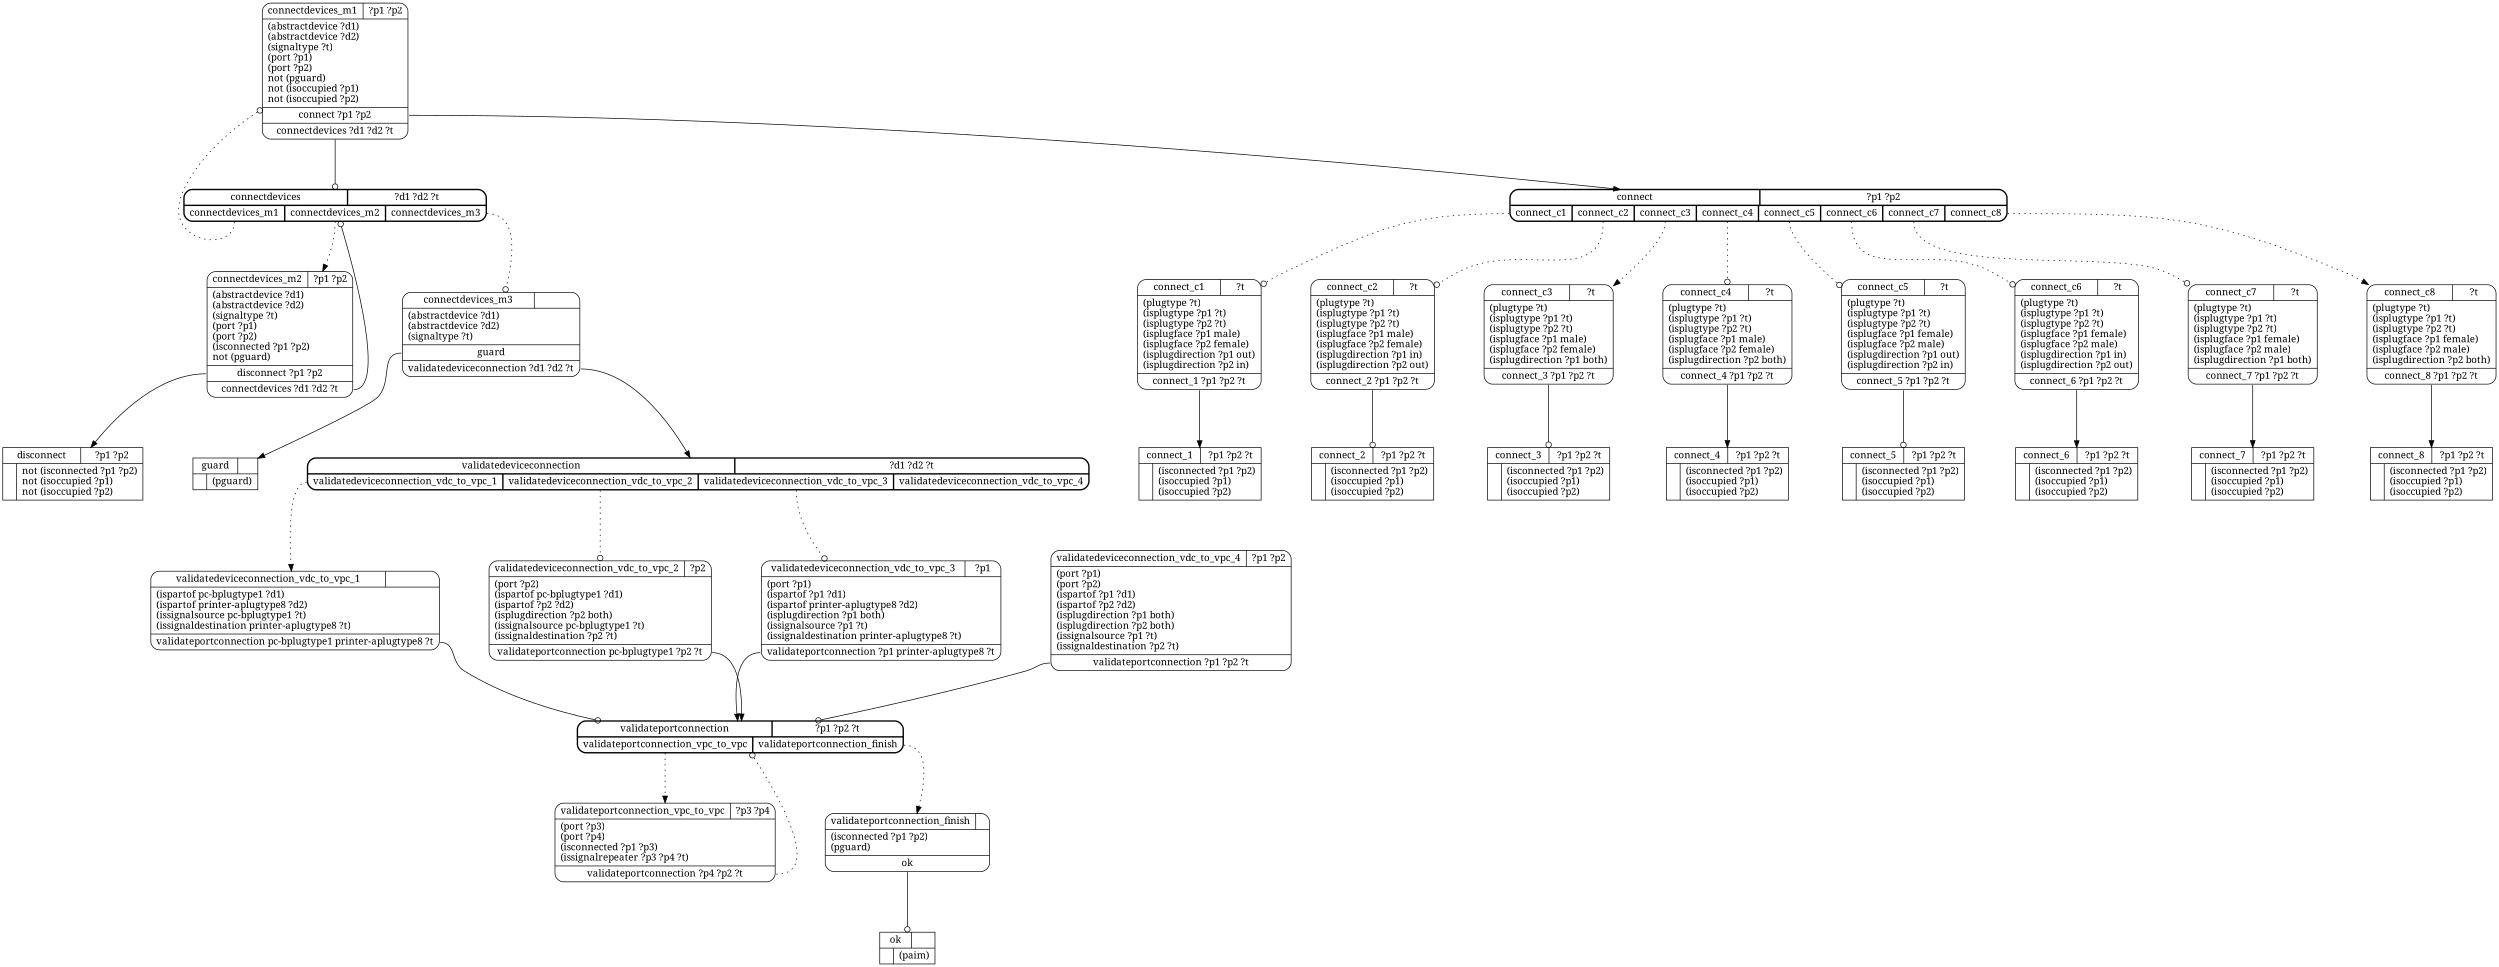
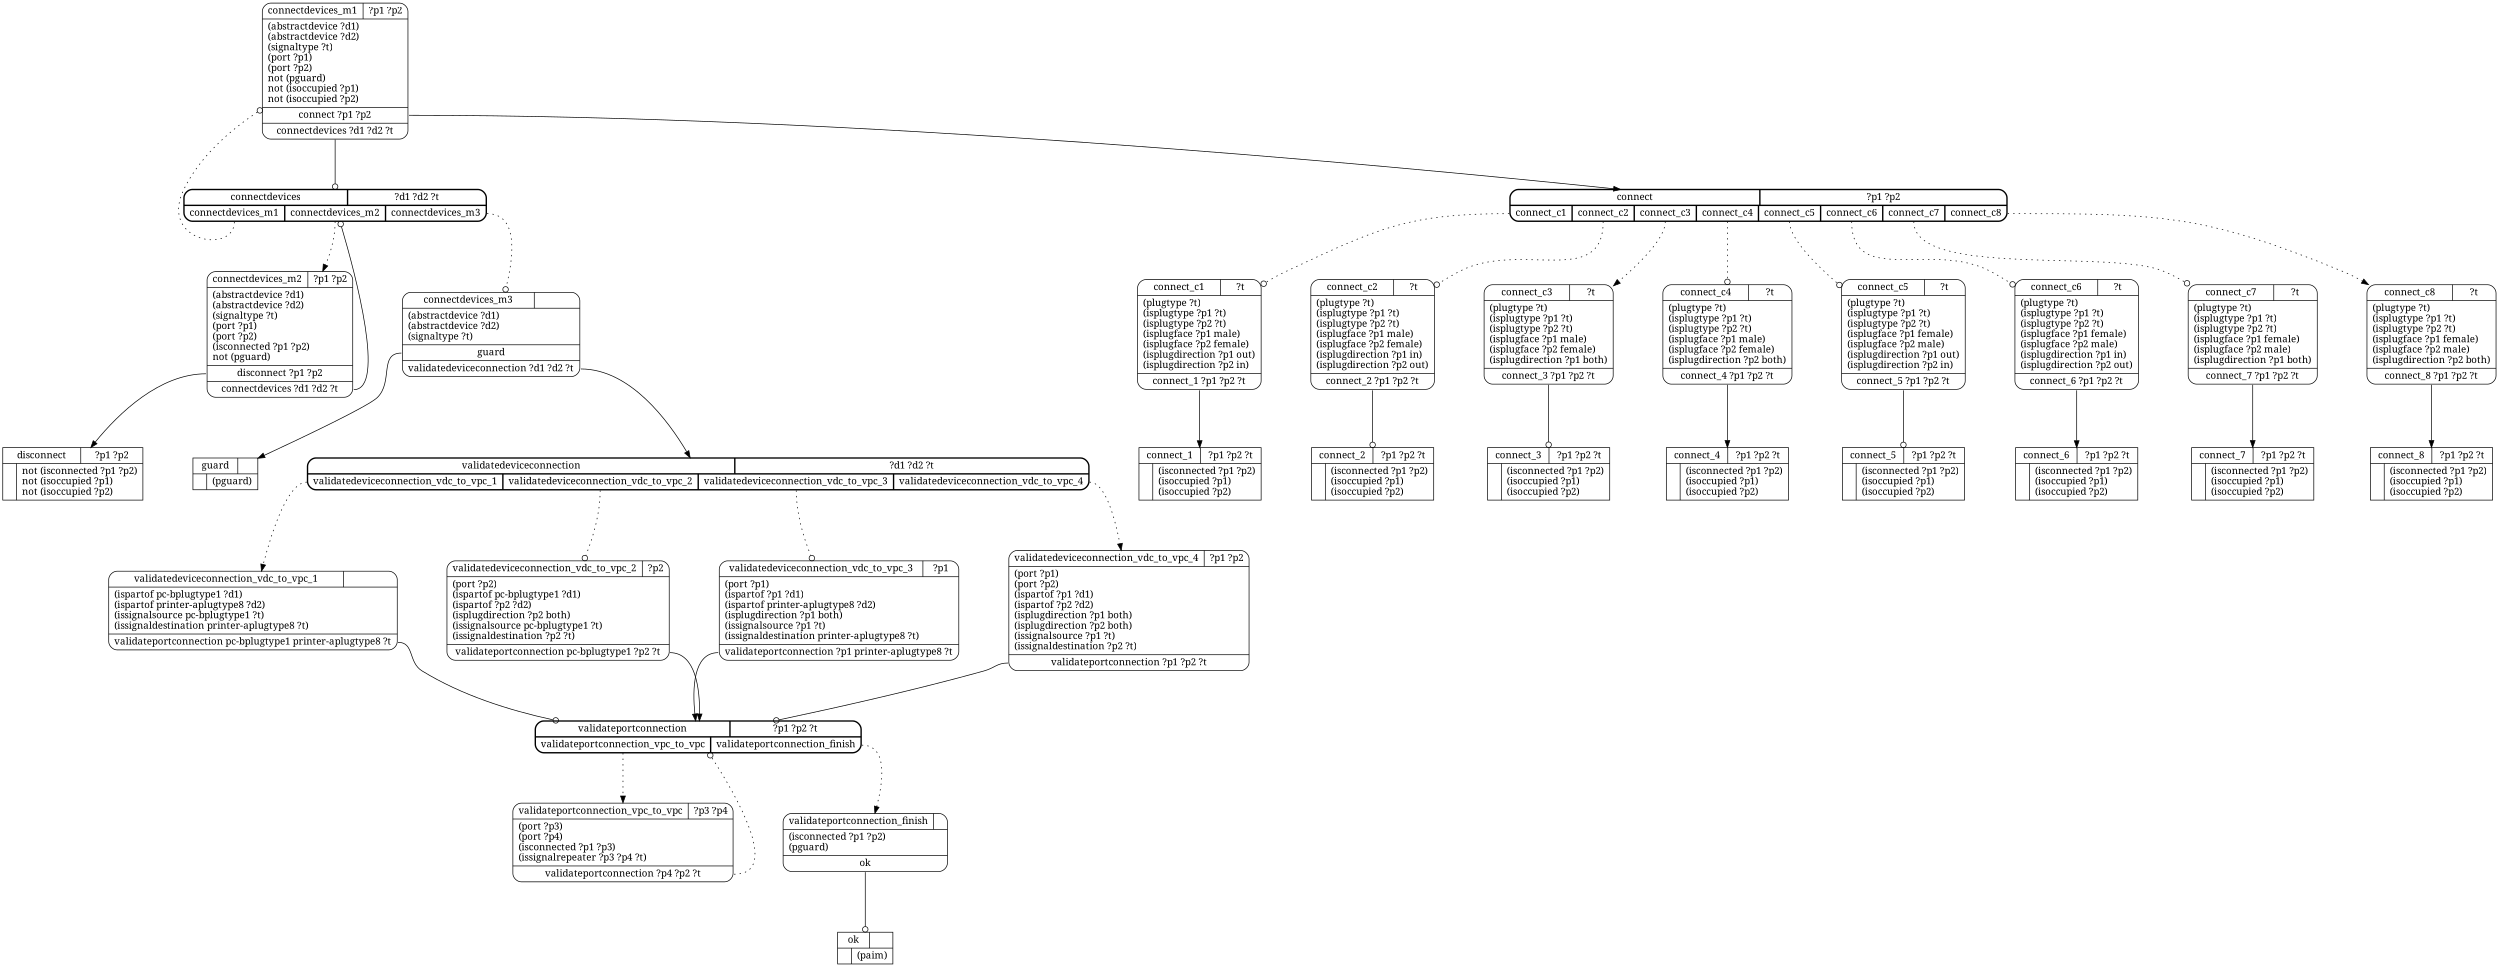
  digraph {
    fontname="Noto Serif"
    nodesep=1
    ranksep=1
    node [fontname="Noto Serif" shape=Mrecord]
    edge [arrowhead=odot fontname="Noto Serif" tailport=0]
    connect_1 [label="{{\N|?p1 ?p2 ?t}|{|(isconnected ?p1 ?p2)\l(isoccupied ?p1)\l(isoccupied ?p2)\l}}" shape=record]
    connect_2 [label="{{\N|?p1 ?p2 ?t}|{|(isconnected ?p1 ?p2)\l(isoccupied ?p1)\l(isoccupied ?p2)\l}}" shape=record]
    connect_3 [label="{{\N|?p1 ?p2 ?t}|{|(isconnected ?p1 ?p2)\l(isoccupied ?p1)\l(isoccupied ?p2)\l}}" shape=record]
    connect_4 [label="{{\N|?p1 ?p2 ?t}|{|(isconnected ?p1 ?p2)\l(isoccupied ?p1)\l(isoccupied ?p2)\l}}" shape=record]
    connect_5 [label="{{\N|?p1 ?p2 ?t}|{|(isconnected ?p1 ?p2)\l(isoccupied ?p1)\l(isoccupied ?p2)\l}}" shape=record]
    connect_6 [label="{{\N|?p1 ?p2 ?t}|{|(isconnected ?p1 ?p2)\l(isoccupied ?p1)\l(isoccupied ?p2)\l}}" shape=record]
    connect_7 [label="{{\N|?p1 ?p2 ?t}|{|(isconnected ?p1 ?p2)\l(isoccupied ?p1)\l(isoccupied ?p2)\l}}" shape=record]
    connect_8 [label="{{\N|?p1 ?p2 ?t}|{|(isconnected ?p1 ?p2)\l(isoccupied ?p1)\l(isoccupied ?p2)\l}}" shape=record]
    disconnect [label="{{\N|?p1 ?p2}|{|not (isconnected ?p1 ?p2)\lnot (isoccupied ?p1)\lnot (isoccupied ?p2)\l}}" shape=record]
    guard [label="{{\N|}|{|(pguard)\l}}" shape=record]
    ok [label="{{\N|}|{|(paim)\l}}" shape=record]
    connectdevices [label="{{\N|?d1 ?d2 ?t}|{<0>connectdevices_m1|<1>connectdevices_m2|<2>connectdevices_m3}}" style=bold]
    connectdevices_m1 [label="{{\N|?p1 ?p2}|(abstractdevice ?d1)\l(abstractdevice ?d2)\l(signaltype ?t)\l(port ?p1)\l(port ?p2)\lnot (pguard)\lnot (isoccupied ?p1)\lnot (isoccupied ?p2)\l|<0>connect ?p1 ?p2|<1>connectdevices ?d1 ?d2 ?t}"]
    connectdevices_m2 [label="{{\N|?p1 ?p2}|(abstractdevice ?d1)\l(abstractdevice ?d2)\l(signaltype ?t)\l(port ?p1)\l(port ?p2)\l(isconnected ?p1 ?p2)\lnot (pguard)\l|<0>disconnect ?p1 ?p2|<1>connectdevices ?d1 ?d2 ?t}"]
    connectdevices_m3 [label="{{\N|}|(abstractdevice ?d1)\l(abstractdevice ?d2)\l(signaltype ?t)\l|<0>guard|<1>validatedeviceconnection ?d1 ?d2 ?t}"]
    connect [label="{{\N|?p1 ?p2}|{<0>connect_c1|<1>connect_c2|<2>connect_c3|<3>connect_c4|<4>connect_c5|<5>connect_c6|<6>connect_c7|<7>connect_c8}}" style=bold]
    validatedeviceconnection [label="{{\N|?d1 ?d2 ?t}|{<0>validatedeviceconnection_vdc_to_vpc_1|<1>validatedeviceconnection_vdc_to_vpc_2|<2>validatedeviceconnection_vdc_to_vpc_3|<3>validatedeviceconnection_vdc_to_vpc_4}}" style=bold]
    connect_c1 [label="{{\N|?t}|(plugtype ?t)\l(isplugtype ?p1 ?t)\l(isplugtype ?p2 ?t)\l(isplugface ?p1 male)\l(isplugface ?p2 female)\l(isplugdirection ?p1 out)\l(isplugdirection ?p2 in)\l|<0>connect_1 ?p1 ?p2 ?t}"]
    connect_c2 [label="{{\N|?t}|(plugtype ?t)\l(isplugtype ?p1 ?t)\l(isplugtype ?p2 ?t)\l(isplugface ?p1 male)\l(isplugface ?p2 female)\l(isplugdirection ?p1 in)\l(isplugdirection ?p2 out)\l|<0>connect_2 ?p1 ?p2 ?t}"]
    connect_c3 [label="{{\N|?t}|(plugtype ?t)\l(isplugtype ?p1 ?t)\l(isplugtype ?p2 ?t)\l(isplugface ?p1 male)\l(isplugface ?p2 female)\l(isplugdirection ?p1 both)\l|<0>connect_3 ?p1 ?p2 ?t}"]
    connect_c4 [label="{{\N|?t}|(plugtype ?t)\l(isplugtype ?p1 ?t)\l(isplugtype ?p2 ?t)\l(isplugface ?p1 male)\l(isplugface ?p2 female)\l(isplugdirection ?p2 both)\l|<0>connect_4 ?p1 ?p2 ?t}"]
    connect_c5 [label="{{\N|?t}|(plugtype ?t)\l(isplugtype ?p1 ?t)\l(isplugtype ?p2 ?t)\l(isplugface ?p1 female)\l(isplugface ?p2 male)\l(isplugdirection ?p1 out)\l(isplugdirection ?p2 in)\l|<0>connect_5 ?p1 ?p2 ?t}"]
    connect_c6 [label="{{\N|?t}|(plugtype ?t)\l(isplugtype ?p1 ?t)\l(isplugtype ?p2 ?t)\l(isplugface ?p1 female)\l(isplugface ?p2 male)\l(isplugdirection ?p1 in)\l(isplugdirection ?p2 out)\l|<0>connect_6 ?p1 ?p2 ?t}"]
    connect_c7 [label="{{\N|?t}|(plugtype ?t)\l(isplugtype ?p1 ?t)\l(isplugtype ?p2 ?t)\l(isplugface ?p1 female)\l(isplugface ?p2 male)\l(isplugdirection ?p1 both)\l|<0>connect_7 ?p1 ?p2 ?t}"]
    connect_c8 [label="{{\N|?t}|(plugtype ?t)\l(isplugtype ?p1 ?t)\l(isplugtype ?p2 ?t)\l(isplugface ?p1 female)\l(isplugface ?p2 male)\l(isplugdirection ?p2 both)\l|<0>connect_8 ?p1 ?p2 ?t}"]
    validatedeviceconnection_vdc_to_vpc_1 [label="{{\N|}|(ispartof pc-bplugtype1 ?d1)\l(ispartof printer-aplugtype8 ?d2)\l(issignalsource pc-bplugtype1 ?t)\l(issignaldestination printer-aplugtype8 ?t)\l|<0>validateportconnection pc-bplugtype1 printer-aplugtype8 ?t}"]
    validatedeviceconnection_vdc_to_vpc_2 [label="{{\N|?p2}|(port ?p2)\l(ispartof pc-bplugtype1 ?d1)\l(ispartof ?p2 ?d2)\l(isplugdirection ?p2 both)\l(issignalsource pc-bplugtype1 ?t)\l(issignaldestination ?p2 ?t)\l|<0>validateportconnection pc-bplugtype1 ?p2 ?t}"]
    validatedeviceconnection_vdc_to_vpc_3 [label="{{\N|?p1}|(port ?p1)\l(ispartof ?p1 ?d1)\l(ispartof printer-aplugtype8 ?d2)\l(isplugdirection ?p1 both)\l(issignalsource ?p1 ?t)\l(issignaldestination printer-aplugtype8 ?t)\l|<0>validateportconnection ?p1 printer-aplugtype8 ?t}"]
    validatedeviceconnection_vdc_to_vpc_4 [label="{{\N|?p1 ?p2}|(port ?p1)\l(port ?p2)\l(ispartof ?p1 ?d1)\l(ispartof ?p2 ?d2)\l(isplugdirection ?p1 both)\l(isplugdirection ?p2 both)\l(issignalsource ?p1 ?t)\l(issignaldestination ?p2 ?t)\l|<0>validateportconnection ?p1 ?p2 ?t}"]
    validateportconnection [label="{{\N|?p1 ?p2 ?t}|{<0>validateportconnection_vpc_to_vpc|<1>validateportconnection_finish}}" style=bold]
    validateportconnection_vpc_to_vpc [label="{{\N|?p3 ?p4}|(port ?p3)\l(port ?p4)\l(isconnected ?p1 ?p3)\l(issignalrepeater ?p3 ?p4 ?t)\l|<0>validateportconnection ?p4 ?p2 ?t}"]
    validateportconnection_finish [label="{{\N|}|(isconnected ?p1 ?p2)\l(pguard)\l|<0>ok}"]
    connectdevices -> connectdevices_m1 [style=dotted]
    connectdevices -> connectdevices_m2 [arrowhead=normal style=dotted tailport=1]
    connectdevices -> connectdevices_m3 [style=dotted tailport=2]
    connectdevices_m1 -> connectdevices [tailport=1]
    connectdevices_m1 -> connect [arrowhead=normal]
    connectdevices_m2 -> disconnect [arrowhead=normal]
    connectdevices_m2 -> connectdevices [tailport=1]
    connectdevices_m3 -> guard [arrowhead=normal]
    connectdevices_m3 -> validatedeviceconnection [arrowhead=normal tailport=1]
    connect -> connect_c1 [style=dotted]
    connect -> connect_c2 [style=dotted tailport=1]
    connect -> connect_c3 [arrowhead=normal style=dotted tailport=2]
    connect -> connect_c4 [style=dotted tailport=3]
    connect -> connect_c5 [style=dotted tailport=4]
    connect -> connect_c6 [style=dotted tailport=5]
    connect -> connect_c7 [style=dotted tailport=6]
    connect -> connect_c8 [arrowhead=normal style=dotted tailport=7]
    validatedeviceconnection -> validatedeviceconnection_vdc_to_vpc_1 [arrowhead=normal style=dotted]
    validatedeviceconnection -> validatedeviceconnection_vdc_to_vpc_2 [style=dotted tailport=1]
    validatedeviceconnection -> validatedeviceconnection_vdc_to_vpc_3 [style=dotted tailport=2]
+   validatedeviceconnection -> validatedeviceconnection_vdc_to_vpc_4 [arrowhead=normal style=dotted tailport=3]
    connect_c1 -> connect_1 [arrowhead=normal]
    connect_c2 -> connect_2
    connect_c3 -> connect_3
    connect_c4 -> connect_4 [arrowhead=normal]
    connect_c5 -> connect_5
    connect_c6 -> connect_6 [arrowhead=normal]
    connect_c7 -> connect_7 [arrowhead=normal]
    connect_c8 -> connect_8 [arrowhead=normal]
    validatedeviceconnection_vdc_to_vpc_1 -> validateportconnection
    validatedeviceconnection_vdc_to_vpc_2 -> validateportconnection [arrowhead=normal]
    validatedeviceconnection_vdc_to_vpc_3 -> validateportconnection [arrowhead=normal]
    validatedeviceconnection_vdc_to_vpc_4 -> validateportconnection
    validateportconnection -> validateportconnection_vpc_to_vpc [arrowhead=normal style=dotted]
    validateportconnection -> validateportconnection_finish [arrowhead=normal style=dotted tailport=1]
    validateportconnection_vpc_to_vpc -> validateportconnection [style=dotted]
    validateportconnection_finish -> ok
  }
